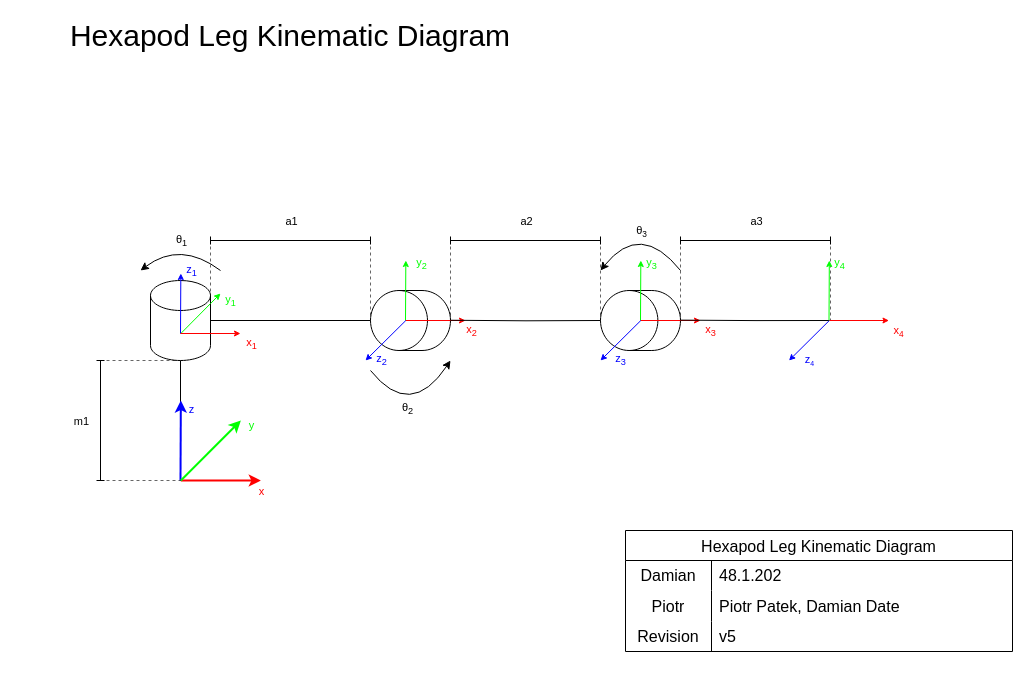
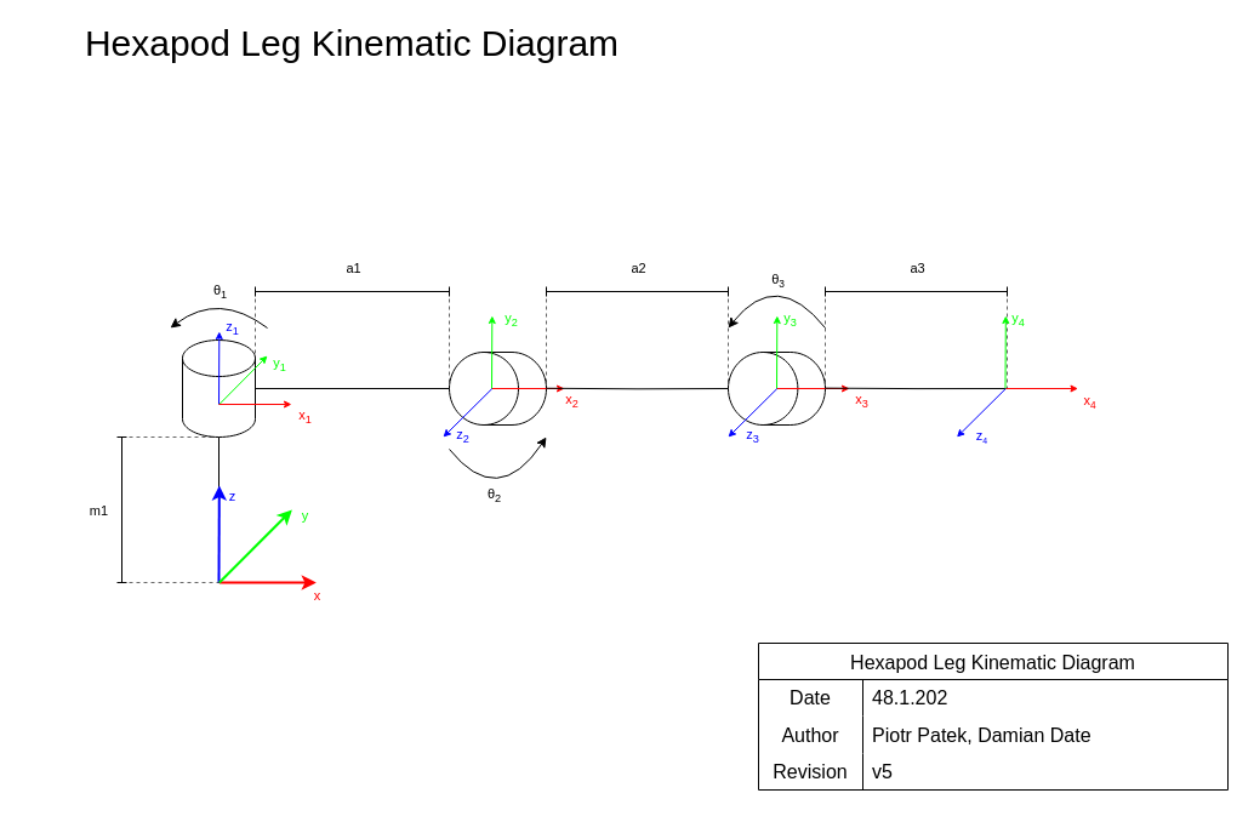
  <mxCell id="0" />
  <mxCell id="1" parent="0" />
  <mxCell id="2" style="edgeStyle=orthogonalEdgeStyle;rounded=0;orthogonalLoop=1;jettySize=auto;html=1;endArrow=none;endFill=0;" parent="1" source="3" edge="1"><mxGeometry relative="1" as="geometry"><mxPoint x="180" y="480" as="targetPoint" /></mxGeometry></mxCell>
  <mxCell id="3" value="" style="shape=cylinder3;whiteSpace=wrap;html=1;boundedLbl=1;backgroundOutline=1;size=15;" parent="1" vertex="1"><mxGeometry x="150" y="280" width="60" height="80" as="geometry" /></mxCell>
  <mxCell id="4" value="" style="shape=cylinder3;whiteSpace=wrap;html=1;boundedLbl=1;backgroundOutline=1;size=28.502;rotation=-90;" parent="1" vertex="1"><mxGeometry x="380" y="280" width="60" height="80" as="geometry" /></mxCell>
  <mxCell id="5" value="" style="shape=cylinder3;whiteSpace=wrap;html=1;boundedLbl=1;backgroundOutline=1;size=28.69;rotation=-90;" parent="1" vertex="1"><mxGeometry x="610" y="280" width="60" height="80" as="geometry" /></mxCell>
  <mxCell id="6" value="" style="endArrow=classic;html=1;rounded=0;strokeWidth=2;strokeColor=#ff0000;" parent="1" edge="1"><mxGeometry width="50" height="50" relative="1" as="geometry"><mxPoint x="180.34" y="480" as="sourcePoint" /><mxPoint x="260.34" y="480" as="targetPoint" /></mxGeometry></mxCell>
  <mxCell id="7" value="&lt;font color=&quot;#ff0000&quot;&gt;x&lt;/font&gt;" style="edgeLabel;html=1;align=center;verticalAlign=middle;resizable=0;points=[];" parent="6" vertex="1" connectable="0"><mxGeometry x="0.799" y="1" relative="1" as="geometry"><mxPoint x="8" y="11" as="offset" /></mxGeometry></mxCell>
  <mxCell id="8" value="" style="endArrow=classic;html=1;rounded=0;strokeWidth=2;strokeColor=#0000FF;" parent="1" edge="1"><mxGeometry width="50" height="50" relative="1" as="geometry"><mxPoint x="180" y="480" as="sourcePoint" /><mxPoint x="180.34" y="400" as="targetPoint" /></mxGeometry></mxCell>
  <mxCell id="9" value="&lt;font color=&quot;#0000ff&quot;&gt;z&lt;/font&gt;" style="edgeLabel;html=1;align=center;verticalAlign=middle;resizable=0;points=[];" parent="8" vertex="1" connectable="0"><mxGeometry x="0.812" y="-2" relative="1" as="geometry"><mxPoint x="8" as="offset" /></mxGeometry></mxCell>
  <mxCell id="10" value="" style="endArrow=classic;html=1;rounded=0;strokeWidth=2;strokeColor=#00FF00;" parent="1" edge="1"><mxGeometry width="50" height="50" relative="1" as="geometry"><mxPoint x="180.34" y="480" as="sourcePoint" /><mxPoint x="240.34" y="420" as="targetPoint" /></mxGeometry></mxCell>
  <mxCell id="11" value="y" style="edgeLabel;html=1;align=center;verticalAlign=middle;resizable=0;points=[];fontColor=#00FF00;" parent="10" vertex="1" connectable="0"><mxGeometry x="0.863" relative="1" as="geometry"><mxPoint x="14" as="offset" /></mxGeometry></mxCell>
  <mxCell id="12" value="" style="endArrow=classic;html=1;rounded=0;strokeWidth=1;strokeColor=#00FF00;jumpSize=6;startSize=4;endSize=4;" parent="1" edge="1"><mxGeometry width="50" height="50" relative="1" as="geometry"><mxPoint x="180.34" y="333" as="sourcePoint" /><mxPoint x="220" y="293" as="targetPoint" /></mxGeometry></mxCell>
  <mxCell id="13" value="y&lt;sub&gt;1&lt;/sub&gt;" style="edgeLabel;html=1;align=center;verticalAlign=middle;resizable=0;points=[];fontColor=#00FF00;" parent="12" vertex="1" connectable="0"><mxGeometry x="0.683" relative="1" as="geometry"><mxPoint x="16" y="1" as="offset" /></mxGeometry></mxCell>
  <mxCell id="14" value="" style="endArrow=none;dashed=1;html=1;rounded=0;opacity=60;" parent="1" edge="1"><mxGeometry width="50" height="50" relative="1" as="geometry"><mxPoint x="100" y="480" as="sourcePoint" /><mxPoint x="180" y="480" as="targetPoint" /></mxGeometry></mxCell>
  <mxCell id="15" value="" style="endArrow=none;dashed=1;html=1;rounded=0;opacity=60;" parent="1" edge="1"><mxGeometry width="50" height="50" relative="1" as="geometry"><mxPoint x="100" y="360" as="sourcePoint" /><mxPoint x="180" y="360" as="targetPoint" /></mxGeometry></mxCell>
  <mxCell id="16" style="edgeStyle=orthogonalEdgeStyle;rounded=0;orthogonalLoop=1;jettySize=auto;html=1;entryX=0.5;entryY=0;entryDx=0;entryDy=0;entryPerimeter=0;endArrow=none;endFill=0;" parent="1" source="3" target="4" edge="1"><mxGeometry relative="1" as="geometry" /></mxCell>
  <mxCell id="17" value="" style="endArrow=none;dashed=1;html=1;rounded=0;opacity=60;" parent="1" edge="1"><mxGeometry width="50" height="50" relative="1" as="geometry"><mxPoint x="370" y="240" as="sourcePoint" /><mxPoint x="370" y="320" as="targetPoint" /></mxGeometry></mxCell>
  <mxCell id="18" value="" style="endArrow=baseDash;html=1;rounded=0;startArrow=baseDash;startFill=0;endFill=0;" parent="1" edge="1"><mxGeometry width="50" height="50" relative="1" as="geometry"><mxPoint x="100" y="480" as="sourcePoint" /><mxPoint x="100" y="360" as="targetPoint" /></mxGeometry></mxCell>
  <mxCell id="19" value="m1&lt;br&gt;" style="edgeLabel;html=1;align=center;verticalAlign=middle;resizable=0;points=[];" parent="18" vertex="1" connectable="0"><mxGeometry x="0.181" y="2" relative="1" as="geometry"><mxPoint x="-18" y="11" as="offset" /></mxGeometry></mxCell>
  <mxCell id="20" style="edgeStyle=orthogonalEdgeStyle;rounded=0;orthogonalLoop=1;jettySize=auto;html=1;entryX=0.5;entryY=0;entryDx=0;entryDy=0;entryPerimeter=0;endArrow=baseDash;endFill=0;startArrow=baseDash;startFill=0;" parent="1" edge="1"><mxGeometry relative="1" as="geometry"><mxPoint x="210" y="240" as="sourcePoint" /><mxPoint x="370" y="240" as="targetPoint" /></mxGeometry></mxCell>
  <mxCell id="21" value="a1&lt;br&gt;" style="edgeLabel;html=1;align=center;verticalAlign=middle;resizable=0;points=[];" parent="20" vertex="1" connectable="0"><mxGeometry x="0.18" y="1" relative="1" as="geometry"><mxPoint x="-14" y="-19" as="offset" /></mxGeometry></mxCell>
  <mxCell id="22" value="" style="endArrow=none;dashed=1;html=1;rounded=0;opacity=60;" parent="1" edge="1"><mxGeometry width="50" height="50" relative="1" as="geometry"><mxPoint x="210" y="240" as="sourcePoint" /><mxPoint x="210" y="320" as="targetPoint" /></mxGeometry></mxCell>
  <mxCell id="23" value="" style="endArrow=classic;html=1;rounded=0;strokeWidth=1;strokeColor=#ff0000;jumpSize=6;startSize=4;endSize=4;" parent="1" edge="1"><mxGeometry width="50" height="50" relative="1" as="geometry"><mxPoint x="405" y="320" as="sourcePoint" /><mxPoint x="465" y="320" as="targetPoint" /></mxGeometry></mxCell>
  <mxCell id="24" value="x&lt;sub&gt;2&lt;/sub&gt;" style="edgeLabel;html=1;align=center;verticalAlign=middle;resizable=0;points=[];fontColor=#FF0000;" parent="23" vertex="1" connectable="0"><mxGeometry x="0.866" y="-1" relative="1" as="geometry"><mxPoint x="9" y="9" as="offset" /></mxGeometry></mxCell>
  <mxCell id="25" value="" style="endArrow=classic;html=1;rounded=0;strokeWidth=1;strokeColor=#00ff00;jumpSize=6;startSize=4;endSize=4;" parent="1" edge="1"><mxGeometry width="50" height="50" relative="1" as="geometry"><mxPoint x="405" y="320" as="sourcePoint" /><mxPoint x="405.34" y="260" as="targetPoint" /></mxGeometry></mxCell>
  <mxCell id="26" value="y&lt;sub&gt;2&lt;/sub&gt;" style="edgeLabel;html=1;align=center;verticalAlign=middle;resizable=0;points=[];fontColor=#00FF00;" parent="25" vertex="1" connectable="0"><mxGeometry x="0.898" y="-1" relative="1" as="geometry"><mxPoint x="14" as="offset" /></mxGeometry></mxCell>
  <mxCell id="27" value="" style="endArrow=classic;html=1;rounded=0;strokeWidth=1;strokeColor=#0000ff;jumpSize=6;startSize=4;endSize=4;" parent="1" edge="1"><mxGeometry width="50" height="50" relative="1" as="geometry"><mxPoint x="405.34" y="320" as="sourcePoint" /><mxPoint x="365" y="360" as="targetPoint" /></mxGeometry></mxCell>
  <mxCell id="28" value="z&lt;sub&gt;2&lt;/sub&gt;" style="edgeLabel;html=1;align=center;verticalAlign=middle;resizable=0;points=[];fontColor=#0000FF;" parent="27" vertex="1" connectable="0"><mxGeometry x="0.867" y="-1" relative="1" as="geometry"><mxPoint x="13" y="3" as="offset" /></mxGeometry></mxCell>
  <mxCell id="29" value="" style="endArrow=classic;html=1;rounded=0;strokeWidth=1;strokeColor=#0000FF;jumpSize=6;startSize=4;endSize=4;" parent="1" edge="1"><mxGeometry width="50" height="50" relative="1" as="geometry"><mxPoint x="180" y="333" as="sourcePoint" /><mxPoint x="180.34" y="273" as="targetPoint" /></mxGeometry></mxCell>
  <mxCell id="30" value="z&lt;sub&gt;1&lt;/sub&gt;" style="edgeLabel;html=1;align=center;verticalAlign=middle;resizable=0;points=[];fontColor=#0000FF;" parent="29" vertex="1" connectable="0"><mxGeometry x="0.902" relative="1" as="geometry"><mxPoint x="10" y="-6" as="offset" /></mxGeometry></mxCell>
  <mxCell id="31" value="" style="endArrow=classic;html=1;rounded=0;strokeWidth=1;strokeColor=#ff0000;jumpSize=6;startSize=4;endSize=4;" parent="1" edge="1"><mxGeometry width="50" height="50" relative="1" as="geometry"><mxPoint x="180" y="333" as="sourcePoint" /><mxPoint x="240" y="333" as="targetPoint" /></mxGeometry></mxCell>
  <mxCell id="32" value="x&lt;sub&gt;1&lt;/sub&gt;" style="edgeLabel;html=1;align=center;verticalAlign=middle;resizable=0;points=[];fontColor=#FF0000;" parent="31" vertex="1" connectable="0"><mxGeometry x="0.699" y="-1" relative="1" as="geometry"><mxPoint x="19" y="9" as="offset" /></mxGeometry></mxCell>
  <mxCell id="33" value="" style="endArrow=classic;html=1;rounded=0;strokeWidth=1;strokeColor=#ff0000;jumpSize=6;startSize=4;endSize=4;" parent="1" edge="1"><mxGeometry width="50" height="50" relative="1" as="geometry"><mxPoint x="640" y="320" as="sourcePoint" /><mxPoint x="700" y="320" as="targetPoint" /></mxGeometry></mxCell>
  <mxCell id="34" value="x&lt;sub&gt;3&lt;/sub&gt;" style="edgeLabel;html=1;align=center;verticalAlign=middle;resizable=0;points=[];fontColor=#FF0000;" parent="33" vertex="1" connectable="0"><mxGeometry x="0.816" y="-1" relative="1" as="geometry"><mxPoint x="15" y="9" as="offset" /></mxGeometry></mxCell>
  <mxCell id="35" value="" style="endArrow=classic;html=1;rounded=0;strokeWidth=1;strokeColor=#00ff00;jumpSize=6;startSize=4;endSize=4;" parent="1" edge="1"><mxGeometry width="50" height="50" relative="1" as="geometry"><mxPoint x="640" y="320" as="sourcePoint" /><mxPoint x="640.34" y="260" as="targetPoint" /></mxGeometry></mxCell>
  <mxCell id="36" value="y&lt;sub&gt;3&lt;/sub&gt;" style="edgeLabel;html=1;align=center;verticalAlign=middle;resizable=0;points=[];fontColor=#00FF00;" parent="35" vertex="1" connectable="0"><mxGeometry x="0.862" y="1" relative="1" as="geometry"><mxPoint x="11" as="offset" /></mxGeometry></mxCell>
  <mxCell id="37" value="" style="endArrow=classic;html=1;rounded=0;strokeWidth=1;strokeColor=#0000ff;jumpSize=6;startSize=4;endSize=4;" parent="1" edge="1"><mxGeometry width="50" height="50" relative="1" as="geometry"><mxPoint x="640.34" y="320" as="sourcePoint" /><mxPoint x="600" y="360" as="targetPoint" /></mxGeometry></mxCell>
  <mxCell id="38" value="z&lt;sub&gt;3&lt;/sub&gt;" style="edgeLabel;html=1;align=center;verticalAlign=middle;resizable=0;points=[];fontColor=#0000FF;" parent="37" vertex="1" connectable="0"><mxGeometry x="0.823" y="-1" relative="1" as="geometry"><mxPoint x="17" y="4" as="offset" /></mxGeometry></mxCell>
  <mxCell id="39" value="" style="curved=1;endArrow=classic;html=1;rounded=0;" parent="1" edge="1"><mxGeometry width="50" height="50" relative="1" as="geometry"><mxPoint x="220" y="270" as="sourcePoint" /><mxPoint x="140" y="270" as="targetPoint" /><Array as="points"><mxPoint x="180" y="240" /></Array></mxGeometry></mxCell>
  <mxCell id="40" value="θ&lt;sub&gt;1&lt;/sub&gt;" style="edgeLabel;html=1;align=center;verticalAlign=middle;resizable=0;points=[];" parent="39" vertex="1" connectable="0"><mxGeometry x="0.32" y="13" relative="1" as="geometry"><mxPoint x="5" y="-20" as="offset" /></mxGeometry></mxCell>
  <mxCell id="41" value="" style="curved=1;endArrow=classic;html=1;rounded=0;" parent="1" edge="1"><mxGeometry width="50" height="50" relative="1" as="geometry"><mxPoint x="370" y="370" as="sourcePoint" /><mxPoint x="450" y="360" as="targetPoint" /><Array as="points"><mxPoint x="410" y="420" /></Array></mxGeometry></mxCell>
  <mxCell id="42" value="θ&lt;sub&gt;2&lt;/sub&gt;" style="edgeLabel;html=1;align=center;verticalAlign=middle;resizable=0;points=[];" parent="41" vertex="1" connectable="0"><mxGeometry x="0.32" y="13" relative="1" as="geometry"><mxPoint x="-7" y="17" as="offset" /></mxGeometry></mxCell>
  <mxCell id="43" value="" style="curved=1;endArrow=classic;html=1;rounded=0;" parent="1" edge="1"><mxGeometry width="50" height="50" relative="1" as="geometry"><mxPoint x="680" y="270" as="sourcePoint" /><mxPoint x="600" y="270" as="targetPoint" /><Array as="points"><mxPoint x="640" y="220" /></Array></mxGeometry></mxCell>
  <mxCell id="44" value="θ&lt;font size=&quot;1&quot;&gt;&lt;sub&gt;3&lt;/sub&gt;&lt;/font&gt;" style="edgeLabel;html=1;align=center;verticalAlign=middle;resizable=0;points=[];" parent="43" vertex="1" connectable="0"><mxGeometry x="0.32" y="13" relative="1" as="geometry"><mxPoint x="3" y="-14" as="offset" /></mxGeometry></mxCell>
  <mxCell id="45" value="Hexapod Leg Kinematic Diagram" style="text;html=1;strokeColor=none;fillColor=none;align=center;verticalAlign=middle;whiteSpace=wrap;rounded=0;fontSize=30;" parent="1" vertex="1"><mxGeometry x="20" y="20" width="540" height="30" as="geometry" /></mxCell>
  <mxCell id="46" value="Hexapod Leg Kinematic Diagram" style="shape=table;startSize=30;container=1;collapsible=0;childLayout=tableLayout;fixedRows=1;rowLines=0;fontStyle=0;strokeColor=default;fontSize=16;" parent="1" vertex="1"><mxGeometry x="625" y="530" width="387" height="121" as="geometry" /></mxCell>
  <mxCell id="47" value="" style="shape=tableRow;horizontal=0;startSize=0;swimlaneHead=0;swimlaneBody=0;top=0;left=0;bottom=0;right=0;collapsible=0;dropTarget=0;fillColor=none;points=[[0,0.5],[1,0.5]];portConstraint=eastwest;strokeColor=inherit;fontSize=16;opacity=0;perimeterSpacing=6;" parent="46" vertex="1"><mxGeometry y="30" width="387" height="30" as="geometry" /></mxCell>
- <mxCell id="48" value="Damian" style="shape=partialRectangle;html=1;whiteSpace=wrap;connectable=0;fillColor=none;top=0;left=0;bottom=0;right=0;overflow=hidden;pointerEvents=1;strokeColor=inherit;fontSize=16;" parent="47" vertex="1"><mxGeometry width="86" height="30" as="geometry"><mxRectangle width="86" height="30" as="alternateBounds" /></mxGeometry></mxCell>
+ <mxCell id="48" value="Date" style="shape=partialRectangle;html=1;whiteSpace=wrap;connectable=0;fillColor=none;top=0;left=0;bottom=0;right=0;overflow=hidden;pointerEvents=1;strokeColor=inherit;fontSize=16;" parent="47" vertex="1"><mxGeometry width="86" height="30" as="geometry"><mxRectangle width="86" height="30" as="alternateBounds" /></mxGeometry></mxCell>
  <mxCell id="49" value="48.1.202" style="shape=partialRectangle;html=1;whiteSpace=wrap;connectable=0;fillColor=none;top=0;left=0;bottom=0;right=0;align=left;spacingLeft=6;overflow=hidden;strokeColor=default;fontSize=16;perimeterSpacing=2;" parent="47" vertex="1"><mxGeometry x="86" width="301" height="30" as="geometry"><mxRectangle width="301" height="30" as="alternateBounds" /></mxGeometry></mxCell>
  <mxCell id="50" value="" style="shape=tableRow;horizontal=0;startSize=0;swimlaneHead=0;swimlaneBody=0;top=0;left=0;bottom=0;right=0;collapsible=0;dropTarget=0;fillColor=none;points=[[0,0.5],[1,0.5]];portConstraint=eastwest;strokeColor=default;fontSize=16;" parent="46" vertex="1"><mxGeometry y="60" width="387" height="31" as="geometry" /></mxCell>
- <mxCell id="51" value="Piotr" style="shape=partialRectangle;html=1;whiteSpace=wrap;connectable=0;fillColor=none;top=0;left=0;bottom=0;right=0;overflow=hidden;strokeColor=inherit;fontSize=16;" parent="50" vertex="1"><mxGeometry width="86" height="31" as="geometry"><mxRectangle width="86" height="31" as="alternateBounds" /></mxGeometry></mxCell>
+ <mxCell id="51" value="Author" style="shape=partialRectangle;html=1;whiteSpace=wrap;connectable=0;fillColor=none;top=0;left=0;bottom=0;right=0;overflow=hidden;strokeColor=inherit;fontSize=16;" parent="50" vertex="1"><mxGeometry width="86" height="31" as="geometry"><mxRectangle width="86" height="31" as="alternateBounds" /></mxGeometry></mxCell>
  <mxCell id="52" value="Piotr Patek, Damian Date" style="shape=partialRectangle;html=1;whiteSpace=wrap;connectable=0;fillColor=none;top=0;left=0;bottom=0;right=0;align=left;spacingLeft=6;overflow=hidden;strokeColor=inherit;fontSize=16;" parent="50" vertex="1"><mxGeometry x="86" width="301" height="31" as="geometry"><mxRectangle width="301" height="31" as="alternateBounds" /></mxGeometry></mxCell>
  <mxCell id="53" value="" style="shape=tableRow;horizontal=0;startSize=0;swimlaneHead=0;swimlaneBody=0;top=0;left=0;bottom=0;right=0;collapsible=0;dropTarget=0;fillColor=none;points=[[0,0.5],[1,0.5]];portConstraint=eastwest;strokeColor=inherit;fontSize=16;" parent="46" vertex="1"><mxGeometry y="91" width="387" height="30" as="geometry" /></mxCell>
  <mxCell id="54" value="Revision" style="shape=partialRectangle;html=1;whiteSpace=wrap;connectable=0;fillColor=none;top=0;left=0;bottom=0;right=0;overflow=hidden;strokeColor=inherit;fontSize=16;" parent="53" vertex="1"><mxGeometry width="86" height="30" as="geometry"><mxRectangle width="86" height="30" as="alternateBounds" /></mxGeometry></mxCell>
  <mxCell id="55" value="v5" style="shape=partialRectangle;html=1;whiteSpace=wrap;connectable=0;fillColor=none;top=0;left=0;bottom=0;right=0;align=left;spacingLeft=6;overflow=hidden;strokeColor=inherit;fontSize=16;" parent="53" vertex="1"><mxGeometry x="86" width="301" height="30" as="geometry"><mxRectangle width="301" height="30" as="alternateBounds" /></mxGeometry></mxCell>
  <mxCell id="56" style="edgeStyle=orthogonalEdgeStyle;rounded=0;orthogonalLoop=1;jettySize=auto;html=1;endArrow=none;endFill=0;entryX=0.5;entryY=0;entryDx=0;entryDy=0;entryPerimeter=0;" edge="1" parent="1" target="5"><mxGeometry relative="1" as="geometry"><mxPoint x="450" y="319.76" as="sourcePoint" /><mxPoint x="570" y="320" as="targetPoint" /></mxGeometry></mxCell>
  <mxCell id="57" value="" style="endArrow=none;dashed=1;html=1;rounded=0;opacity=60;" edge="1" parent="1"><mxGeometry width="50" height="50" relative="1" as="geometry"><mxPoint x="450" y="240" as="sourcePoint" /><mxPoint x="450" y="320" as="targetPoint" /></mxGeometry></mxCell>
  <mxCell id="58" value="" style="endArrow=none;dashed=1;html=1;rounded=0;opacity=60;" edge="1" parent="1"><mxGeometry width="50" height="50" relative="1" as="geometry"><mxPoint x="600" y="240" as="sourcePoint" /><mxPoint x="600" y="320" as="targetPoint" /></mxGeometry></mxCell>
  <mxCell id="59" style="edgeStyle=orthogonalEdgeStyle;rounded=0;orthogonalLoop=1;jettySize=auto;html=1;endArrow=baseDash;endFill=0;startArrow=baseDash;startFill=0;" edge="1" parent="1"><mxGeometry relative="1" as="geometry"><mxPoint x="450" y="240" as="sourcePoint" /><mxPoint x="600" y="240" as="targetPoint" /></mxGeometry></mxCell>
  <mxCell id="60" value="a2" style="edgeLabel;html=1;align=center;verticalAlign=middle;resizable=0;points=[];" vertex="1" connectable="0" parent="59"><mxGeometry x="0.18" y="1" relative="1" as="geometry"><mxPoint x="-14" y="-19" as="offset" /></mxGeometry></mxCell>
  <mxCell id="61" style="edgeStyle=orthogonalEdgeStyle;rounded=0;orthogonalLoop=1;jettySize=auto;html=1;endArrow=none;endFill=0;" edge="1" parent="1"><mxGeometry relative="1" as="geometry"><mxPoint x="680" y="319.64" as="sourcePoint" /><mxPoint x="830" y="320" as="targetPoint" /></mxGeometry></mxCell>
  <mxCell id="62" value="" style="endArrow=none;dashed=1;html=1;rounded=0;opacity=60;" edge="1" parent="1"><mxGeometry width="50" height="50" relative="1" as="geometry"><mxPoint x="680" y="240" as="sourcePoint" /><mxPoint x="680" y="320" as="targetPoint" /></mxGeometry></mxCell>
  <mxCell id="63" value="" style="endArrow=none;dashed=1;html=1;rounded=0;opacity=60;" edge="1" parent="1"><mxGeometry width="50" height="50" relative="1" as="geometry"><mxPoint x="830" y="240" as="sourcePoint" /><mxPoint x="830" y="320" as="targetPoint" /></mxGeometry></mxCell>
  <mxCell id="64" style="edgeStyle=orthogonalEdgeStyle;rounded=0;orthogonalLoop=1;jettySize=auto;html=1;endArrow=baseDash;endFill=0;startArrow=baseDash;startFill=0;" edge="1" parent="1"><mxGeometry relative="1" as="geometry"><mxPoint x="680" y="240" as="sourcePoint" /><mxPoint x="830" y="240" as="targetPoint" /></mxGeometry></mxCell>
  <mxCell id="65" value="a3&lt;br&gt;" style="edgeLabel;html=1;align=center;verticalAlign=middle;resizable=0;points=[];" vertex="1" connectable="0" parent="64"><mxGeometry x="0.18" y="1" relative="1" as="geometry"><mxPoint x="-14" y="-19" as="offset" /></mxGeometry></mxCell>
  <mxCell id="66" value="" style="endArrow=classic;html=1;rounded=0;strokeWidth=1;strokeColor=#ff0000;jumpSize=6;startSize=4;endSize=4;" edge="1" parent="1"><mxGeometry width="50" height="50" relative="1" as="geometry"><mxPoint x="828.5" y="320" as="sourcePoint" /><mxPoint x="888.5" y="320" as="targetPoint" /></mxGeometry></mxCell>
  <mxCell id="67" value="x&lt;font size=&quot;1&quot;&gt;&lt;sub&gt;4&lt;br&gt;&lt;/sub&gt;&lt;/font&gt;" style="edgeLabel;html=1;align=center;verticalAlign=middle;resizable=0;points=[];fontColor=#FF0000;" vertex="1" connectable="0" parent="66"><mxGeometry x="0.816" y="-1" relative="1" as="geometry"><mxPoint x="15" y="9" as="offset" /></mxGeometry></mxCell>
  <mxCell id="68" value="" style="endArrow=classic;html=1;rounded=0;strokeWidth=1;strokeColor=#00ff00;jumpSize=6;startSize=4;endSize=4;" edge="1" parent="1"><mxGeometry width="50" height="50" relative="1" as="geometry"><mxPoint x="828.5" y="320" as="sourcePoint" /><mxPoint x="828.84" y="260" as="targetPoint" /></mxGeometry></mxCell>
  <mxCell id="69" value="y&lt;sub&gt;4&lt;/sub&gt;" style="edgeLabel;html=1;align=center;verticalAlign=middle;resizable=0;points=[];fontColor=#00FF00;" vertex="1" connectable="0" parent="68"><mxGeometry x="0.862" y="1" relative="1" as="geometry"><mxPoint x="11" as="offset" /></mxGeometry></mxCell>
  <mxCell id="70" value="" style="endArrow=classic;html=1;rounded=0;strokeWidth=1;strokeColor=#0000ff;jumpSize=6;startSize=4;endSize=4;" edge="1" parent="1"><mxGeometry width="50" height="50" relative="1" as="geometry"><mxPoint x="828.84" y="320" as="sourcePoint" /><mxPoint x="788.5" y="360" as="targetPoint" /></mxGeometry></mxCell>
  <mxCell id="71" value="z&lt;span style=&quot;font-size: 8.333px;&quot;&gt;&lt;sub&gt;4&lt;br&gt;&lt;/sub&gt;&lt;/span&gt;" style="edgeLabel;html=1;align=center;verticalAlign=middle;resizable=0;points=[];fontColor=#0000FF;horizontal=1;" vertex="1" connectable="0" parent="70"><mxGeometry x="0.823" y="-1" relative="1" as="geometry"><mxPoint x="17" y="4" as="offset" /></mxGeometry></mxCell>
